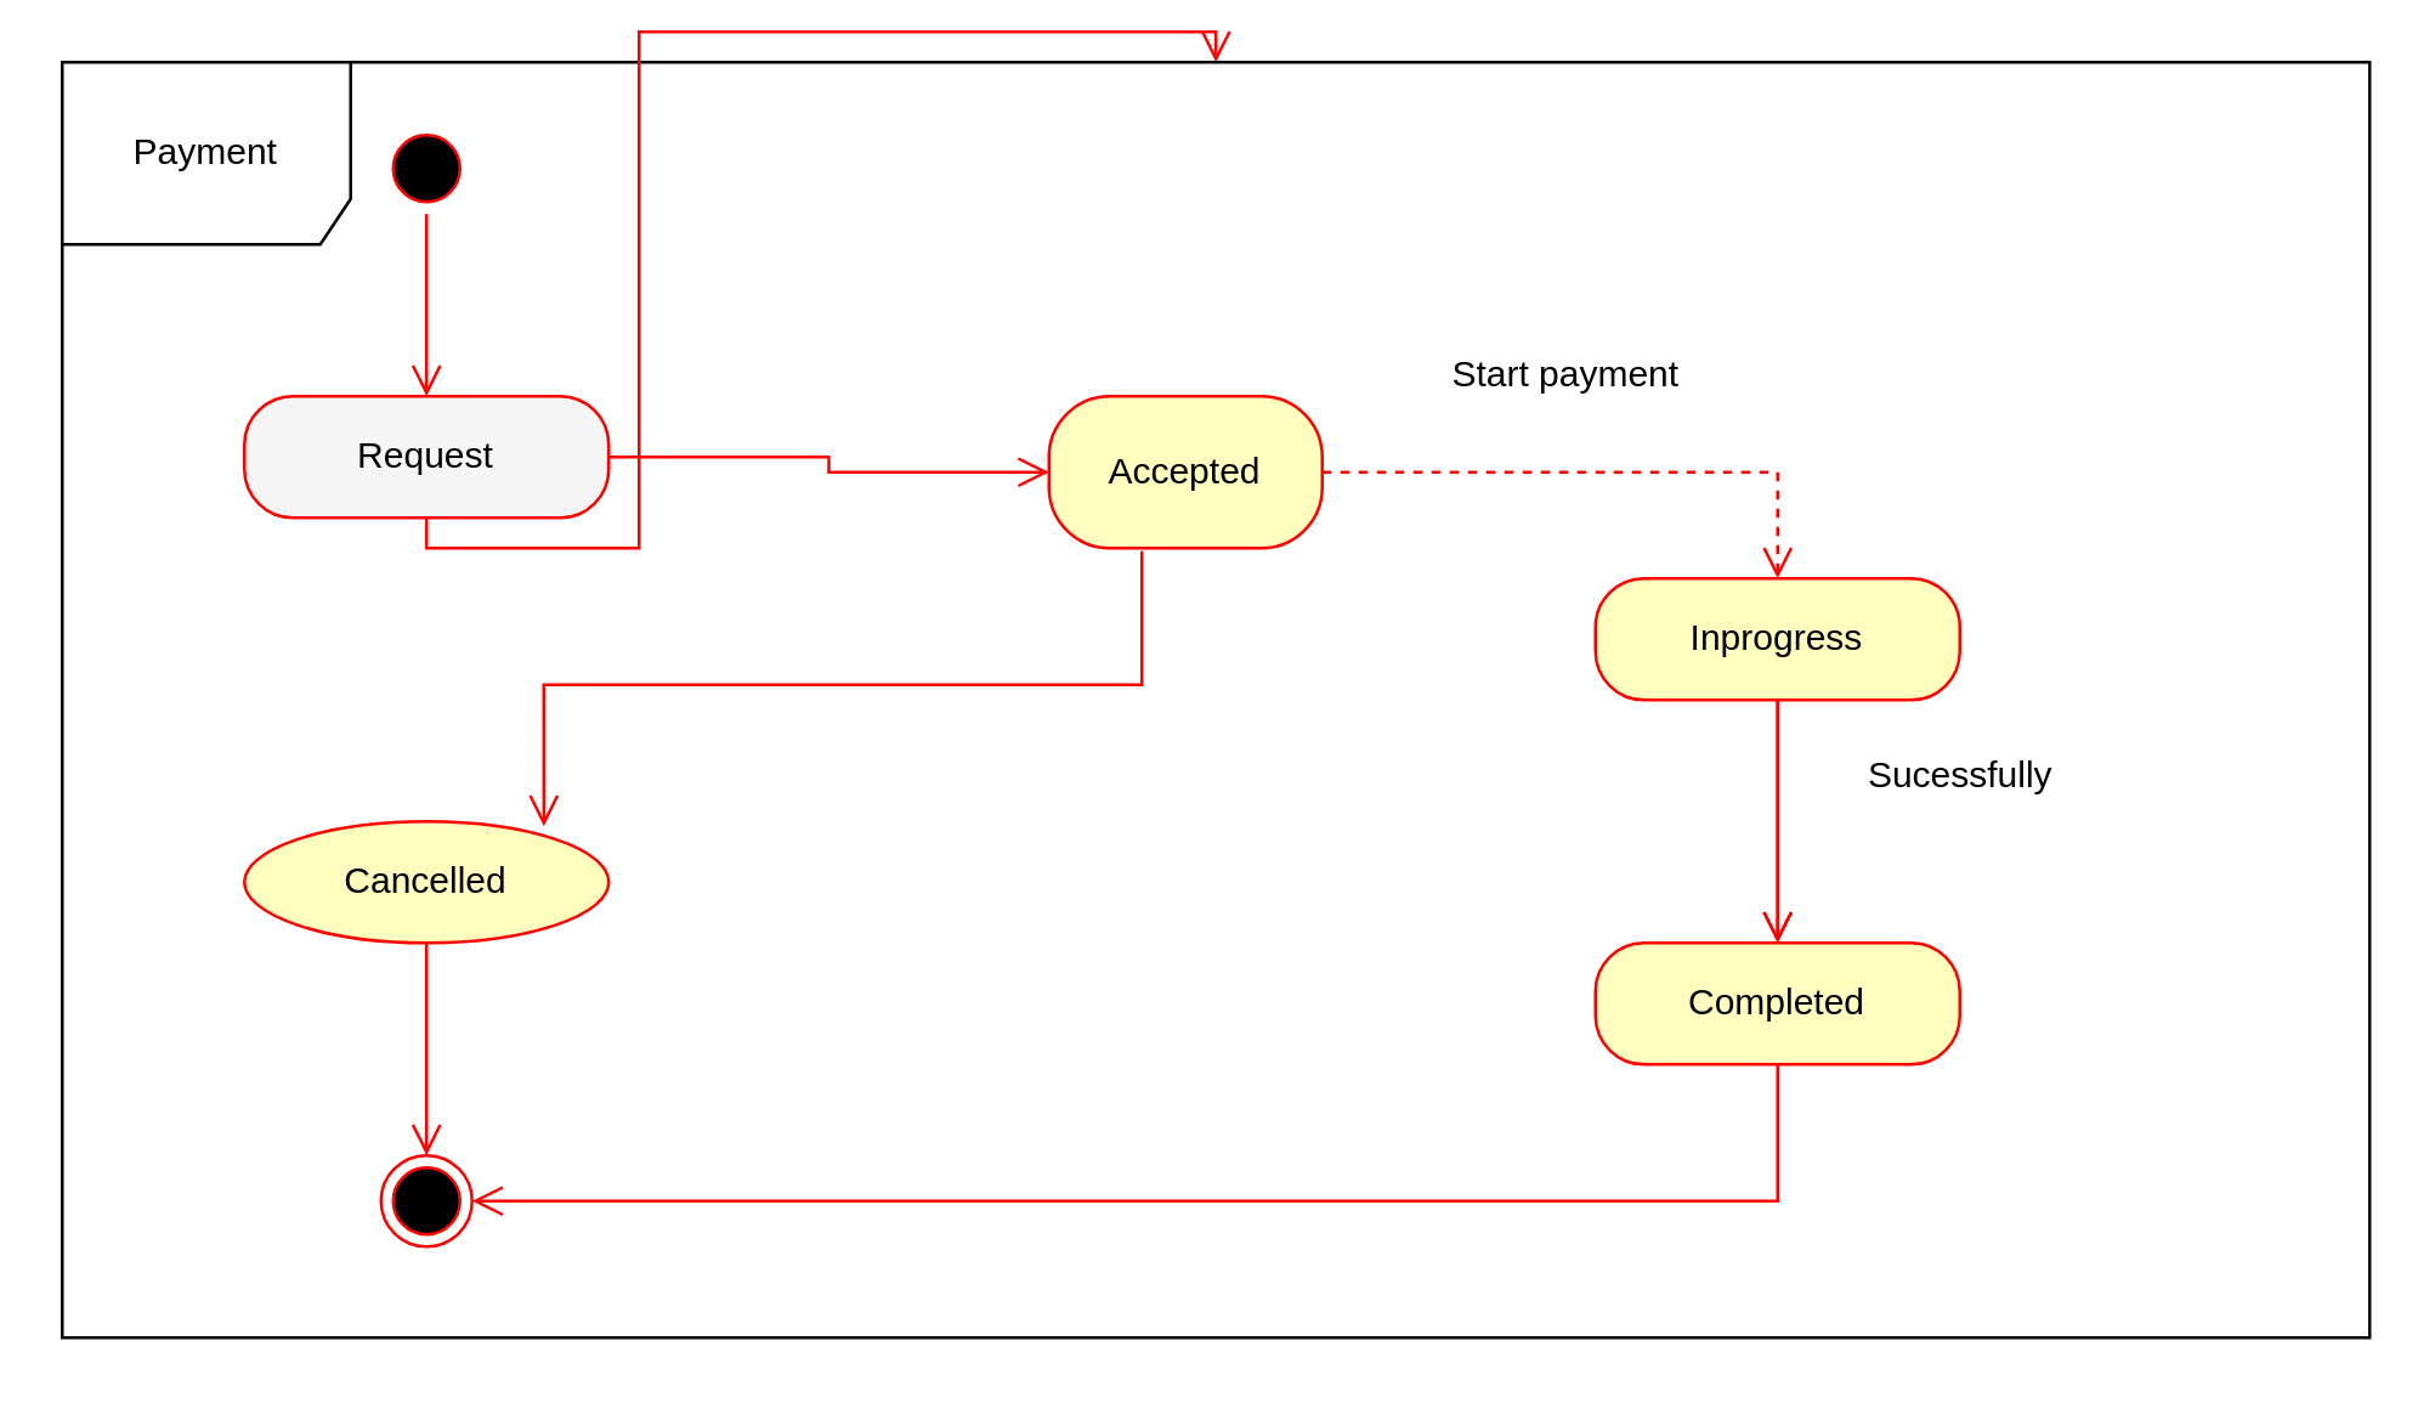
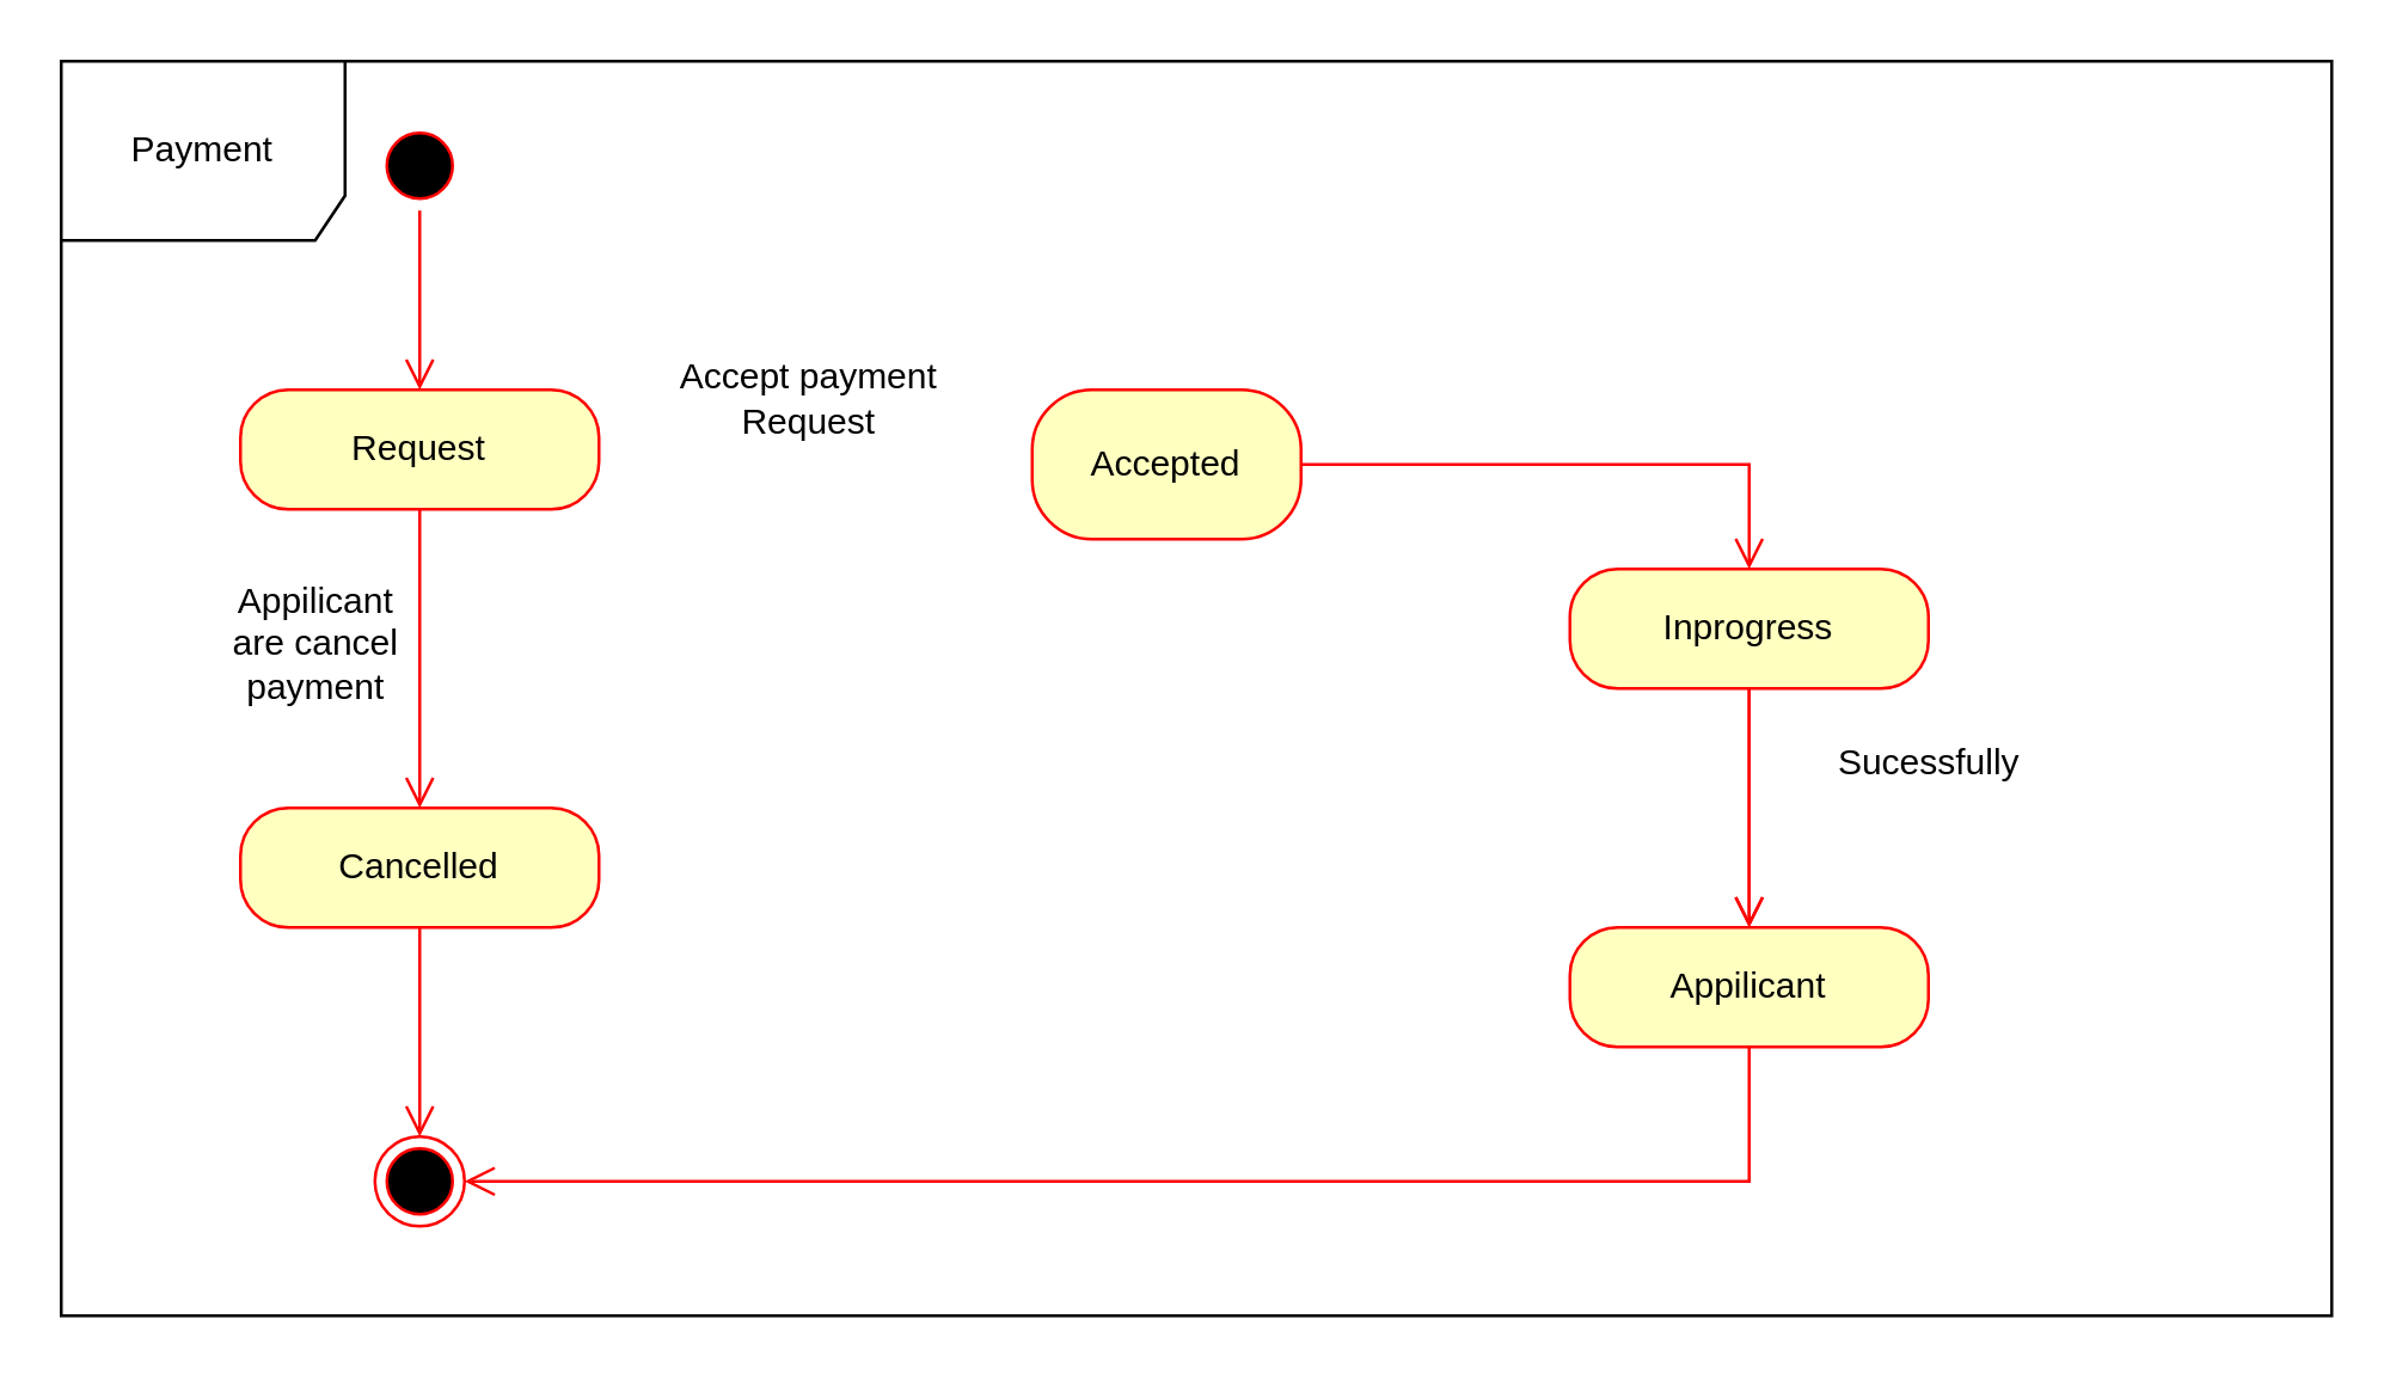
  <mxCell id="0" />
  <mxCell id="1" parent="0" />
  <mxCell id="2" value="Payment" style="shape=umlFrame;whiteSpace=wrap;html=1;pointerEvents=0;width=95;height=60;" parent="1" vertex="1"><mxGeometry x="20" y="20" width="760" height="420" as="geometry" /></mxCell>
  <mxCell id="3" value="" style="ellipse;html=1;shape=startState;fillColor=#000000;strokeColor=#ff0000;" parent="1" vertex="1"><mxGeometry x="125" y="40" width="30" height="30" as="geometry" /></mxCell>
  <mxCell id="4" value="" style="edgeStyle=orthogonalEdgeStyle;html=1;verticalAlign=bottom;endArrow=open;endSize=8;strokeColor=#ff0000;rounded=0;" parent="1" source="3" edge="1"><mxGeometry relative="1" as="geometry"><mxPoint x="140" y="130" as="targetPoint" /></mxGeometry></mxCell>
- <mxCell id="5" value="Request" style="rounded=1;whiteSpace=wrap;html=1;arcSize=40;fontColor=#000000;fillColor=#f5f5f5;strokeColor=#ff0000;" parent="1" vertex="1"><mxGeometry x="80" y="130" width="120" height="40" as="geometry" /></mxCell>
- <mxCell id="6" value="" style="edgeStyle=orthogonalEdgeStyle;html=1;verticalAlign=bottom;endArrow=open;endSize=8;strokeColor=#ff0000;rounded=0;" parent="1" source="5" target="2" edge="1"><mxGeometry relative="1" as="geometry"><mxPoint x="140" y="230" as="targetPoint" /></mxGeometry></mxCell>
- <mxCell id="7" value="Cancelled" style="ellipse;whiteSpace=wrap;html=1;arcSize=40;fontColor=#000000;fillColor=#ffffc0;strokeColor=#ff0000;" parent="1" vertex="1"><mxGeometry x="80" y="270" width="120" height="40" as="geometry" /></mxCell>
+ <mxCell id="5" value="Request" style="rounded=1;whiteSpace=wrap;html=1;arcSize=40;fontColor=#000000;fillColor=#ffffc0;strokeColor=#ff0000;" parent="1" vertex="1"><mxGeometry x="80" y="130" width="120" height="40" as="geometry" /></mxCell>
+ <mxCell id="6" value="" style="edgeStyle=orthogonalEdgeStyle;html=1;verticalAlign=bottom;endArrow=open;endSize=8;strokeColor=#ff0000;rounded=0;entryX=0.5;entryY=0;entryDx=0;entryDy=0;" parent="1" source="5" target="7" edge="1"><mxGeometry relative="1" as="geometry"><mxPoint x="140" y="230" as="targetPoint" /></mxGeometry></mxCell>
+ <mxCell id="7" value="Cancelled" style="rounded=1;whiteSpace=wrap;html=1;arcSize=40;fontColor=#000000;fillColor=#ffffc0;strokeColor=#ff0000;" parent="1" vertex="1"><mxGeometry x="80" y="270" width="120" height="40" as="geometry" /></mxCell>
  <mxCell id="8" value="Accepted" style="rounded=1;whiteSpace=wrap;html=1;arcSize=40;fontColor=#000000;fillColor=#ffffc0;strokeColor=#ff0000;" parent="1" vertex="1"><mxGeometry x="345" y="130" width="90" height="50" as="geometry" /></mxCell>
- <mxCell id="9" value="" style="edgeStyle=orthogonalEdgeStyle;html=1;verticalAlign=bottom;endArrow=open;endSize=8;strokeColor=#ff0000;rounded=0;entryX=0;entryY=0.5;entryDx=0;entryDy=0;" parent="1" source="5" target="8" edge="1"><mxGeometry relative="1" as="geometry"><mxPoint x="405" y="230" as="targetPoint" /><mxPoint x="405" y="170" as="sourcePoint" /><Array as="points" /></mxGeometry></mxCell>
- <mxCell id="10" value="" style="edgeStyle=orthogonalEdgeStyle;html=1;verticalAlign=bottom;endArrow=open;endSize=8;strokeColor=#ff0000;rounded=0;exitX=0.34;exitY=1.02;exitDx=0;exitDy=0;exitPerimeter=0;entryX=0.822;entryY=0.04;entryDx=0;entryDy=0;entryPerimeter=0;" parent="1" source="8" target="7" edge="1"><mxGeometry relative="1" as="geometry"><mxPoint x="415" y="240" as="targetPoint" /><mxPoint x="415" y="180" as="sourcePoint" /></mxGeometry></mxCell>
  <mxCell id="11" value="Inprogress" style="rounded=1;whiteSpace=wrap;html=1;arcSize=40;fontColor=#000000;fillColor=#ffffc0;strokeColor=#ff0000;" parent="1" vertex="1"><mxGeometry x="525" y="190" width="120" height="40" as="geometry" /></mxCell>
  <mxCell id="12" value="" style="edgeStyle=orthogonalEdgeStyle;html=1;verticalAlign=bottom;endArrow=open;endSize=8;strokeColor=#ff0000;rounded=0;entryX=0.5;entryY=0;entryDx=0;entryDy=0;" parent="1" source="11" target="13" edge="1"><mxGeometry relative="1" as="geometry"><mxPoint x="585" y="290" as="targetPoint" /></mxGeometry></mxCell>
- <mxCell id="13" value="Completed" style="rounded=1;whiteSpace=wrap;html=1;arcSize=40;fontColor=#000000;fillColor=#ffffc0;strokeColor=#ff0000;" parent="1" vertex="1"><mxGeometry x="525" y="310" width="120" height="40" as="geometry" /></mxCell>
- <mxCell id="14" value="" style="edgeStyle=orthogonalEdgeStyle;html=1;verticalAlign=bottom;endArrow=open;endSize=8;strokeColor=#ff0000;rounded=0;exitX=1;exitY=0.5;exitDx=0;exitDy=0;entryX=0.5;entryY=0;entryDx=0;entryDy=0;dashed=1;" parent="1" source="8" target="11" edge="1"><mxGeometry relative="1" as="geometry"><mxPoint x="425" y="250" as="targetPoint" /><mxPoint x="425" y="190" as="sourcePoint" /></mxGeometry></mxCell>
- <mxCell id="17" value="Start payment" style="text;html=1;align=center;verticalAlign=middle;resizable=0;points=[];autosize=1;strokeColor=none;fillColor=none;" parent="1" vertex="1"><mxGeometry x="465" y="108" width="100" height="30" as="geometry" /></mxCell>
+ <mxCell id="13" value="Appilicant" style="rounded=1;whiteSpace=wrap;html=1;arcSize=40;fontColor=#000000;fillColor=#ffffc0;strokeColor=#ff0000;" parent="1" vertex="1"><mxGeometry x="525" y="310" width="120" height="40" as="geometry" /></mxCell>
+ <mxCell id="14" value="" style="edgeStyle=orthogonalEdgeStyle;html=1;verticalAlign=bottom;endArrow=open;endSize=8;strokeColor=#ff0000;rounded=0;exitX=1;exitY=0.5;exitDx=0;exitDy=0;entryX=0.5;entryY=0;entryDx=0;entryDy=0;" parent="1" source="8" target="11" edge="1"><mxGeometry relative="1" as="geometry"><mxPoint x="425" y="250" as="targetPoint" /><mxPoint x="425" y="190" as="sourcePoint" /></mxGeometry></mxCell>
+ <mxCell id="15" value="Accept payment&lt;div&gt;Request&lt;/div&gt;" style="text;html=1;align=center;verticalAlign=middle;resizable=0;points=[];autosize=1;strokeColor=none;fillColor=none;" parent="1" vertex="1"><mxGeometry x="215" y="113" width="110" height="40" as="geometry" /></mxCell>
+ <mxCell id="16" value="Appilicant&lt;div&gt;are cancel&lt;/div&gt;&lt;div&gt;payment&lt;/div&gt;" style="text;html=1;align=center;verticalAlign=middle;resizable=0;points=[];autosize=1;strokeColor=none;fillColor=none;" parent="1" vertex="1"><mxGeometry x="65" y="185" width="80" height="60" as="geometry" /></mxCell>
  <mxCell id="18" value="Sucessfully" style="text;html=1;align=center;verticalAlign=middle;resizable=0;points=[];autosize=1;strokeColor=none;fillColor=none;" parent="1" vertex="1"><mxGeometry x="605" y="240" width="80" height="30" as="geometry" /></mxCell>
  <mxCell id="19" value="" style="edgeStyle=orthogonalEdgeStyle;html=1;verticalAlign=bottom;endArrow=open;endSize=8;strokeColor=#ff0000;rounded=0;entryX=0.5;entryY=0;entryDx=0;entryDy=0;" edge="1" parent="1"><mxGeometry relative="1" as="geometry"><mxPoint x="585" y="310" as="targetPoint" /><mxPoint x="585" y="230" as="sourcePoint" /><Array as="points"><mxPoint x="585" y="280" /><mxPoint x="585" y="280" /></Array></mxGeometry></mxCell>
  <mxCell id="20" value="" style="ellipse;html=1;shape=endState;fillColor=#000000;strokeColor=#ff0000;" vertex="1" parent="1"><mxGeometry x="125" y="380" width="30" height="30" as="geometry" /></mxCell>
  <mxCell id="21" value="" style="edgeStyle=orthogonalEdgeStyle;html=1;verticalAlign=bottom;endArrow=open;endSize=8;strokeColor=#ff0000;rounded=0;exitX=0.5;exitY=1;exitDx=0;exitDy=0;entryX=0.5;entryY=0;entryDx=0;entryDy=0;" edge="1" parent="1" source="7" target="20"><mxGeometry relative="1" as="geometry"><mxPoint x="189" y="282" as="targetPoint" /><mxPoint x="396" y="181" as="sourcePoint" /><Array as="points" /></mxGeometry></mxCell>
  <mxCell id="22" value="" style="edgeStyle=orthogonalEdgeStyle;html=1;verticalAlign=bottom;endArrow=open;endSize=8;strokeColor=#ff0000;rounded=0;exitX=0.5;exitY=1;exitDx=0;exitDy=0;entryX=1;entryY=0.5;entryDx=0;entryDy=0;" edge="1" parent="1" source="13" target="20"><mxGeometry relative="1" as="geometry"><mxPoint x="199" y="292" as="targetPoint" /><mxPoint x="406" y="191" as="sourcePoint" /></mxGeometry></mxCell>
